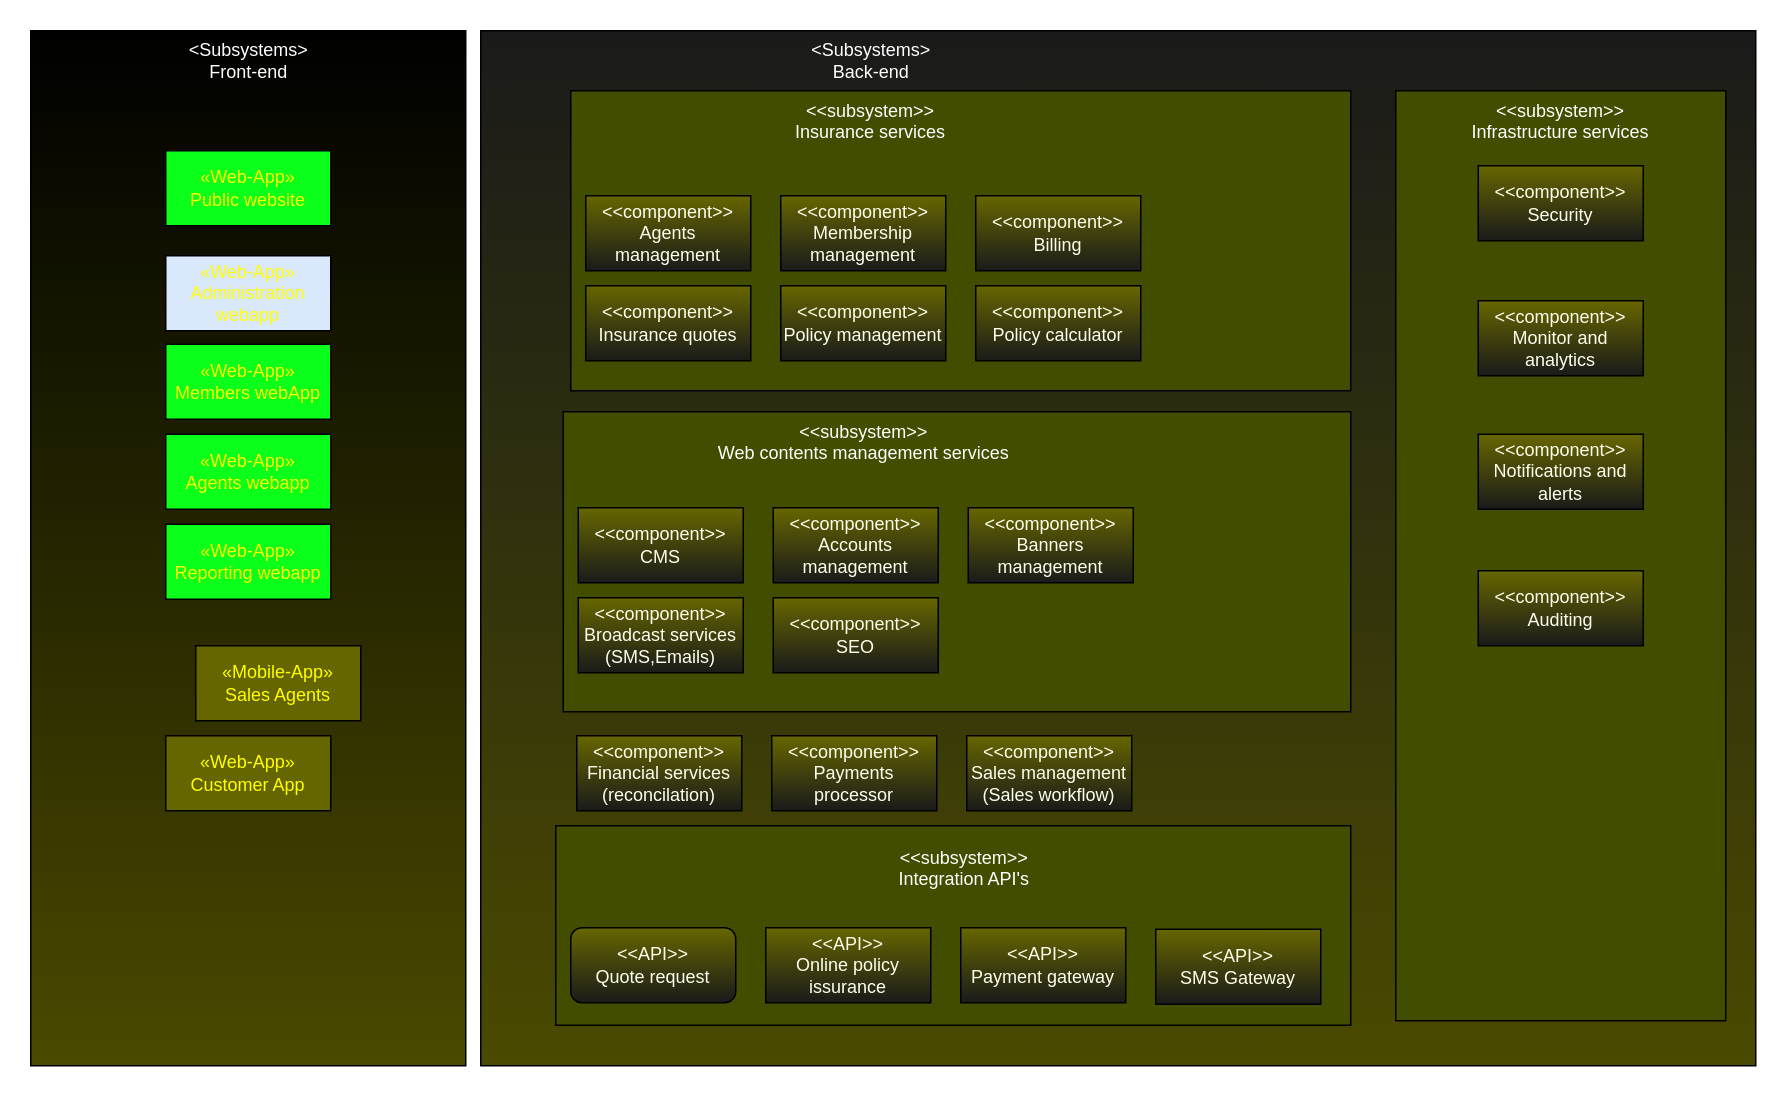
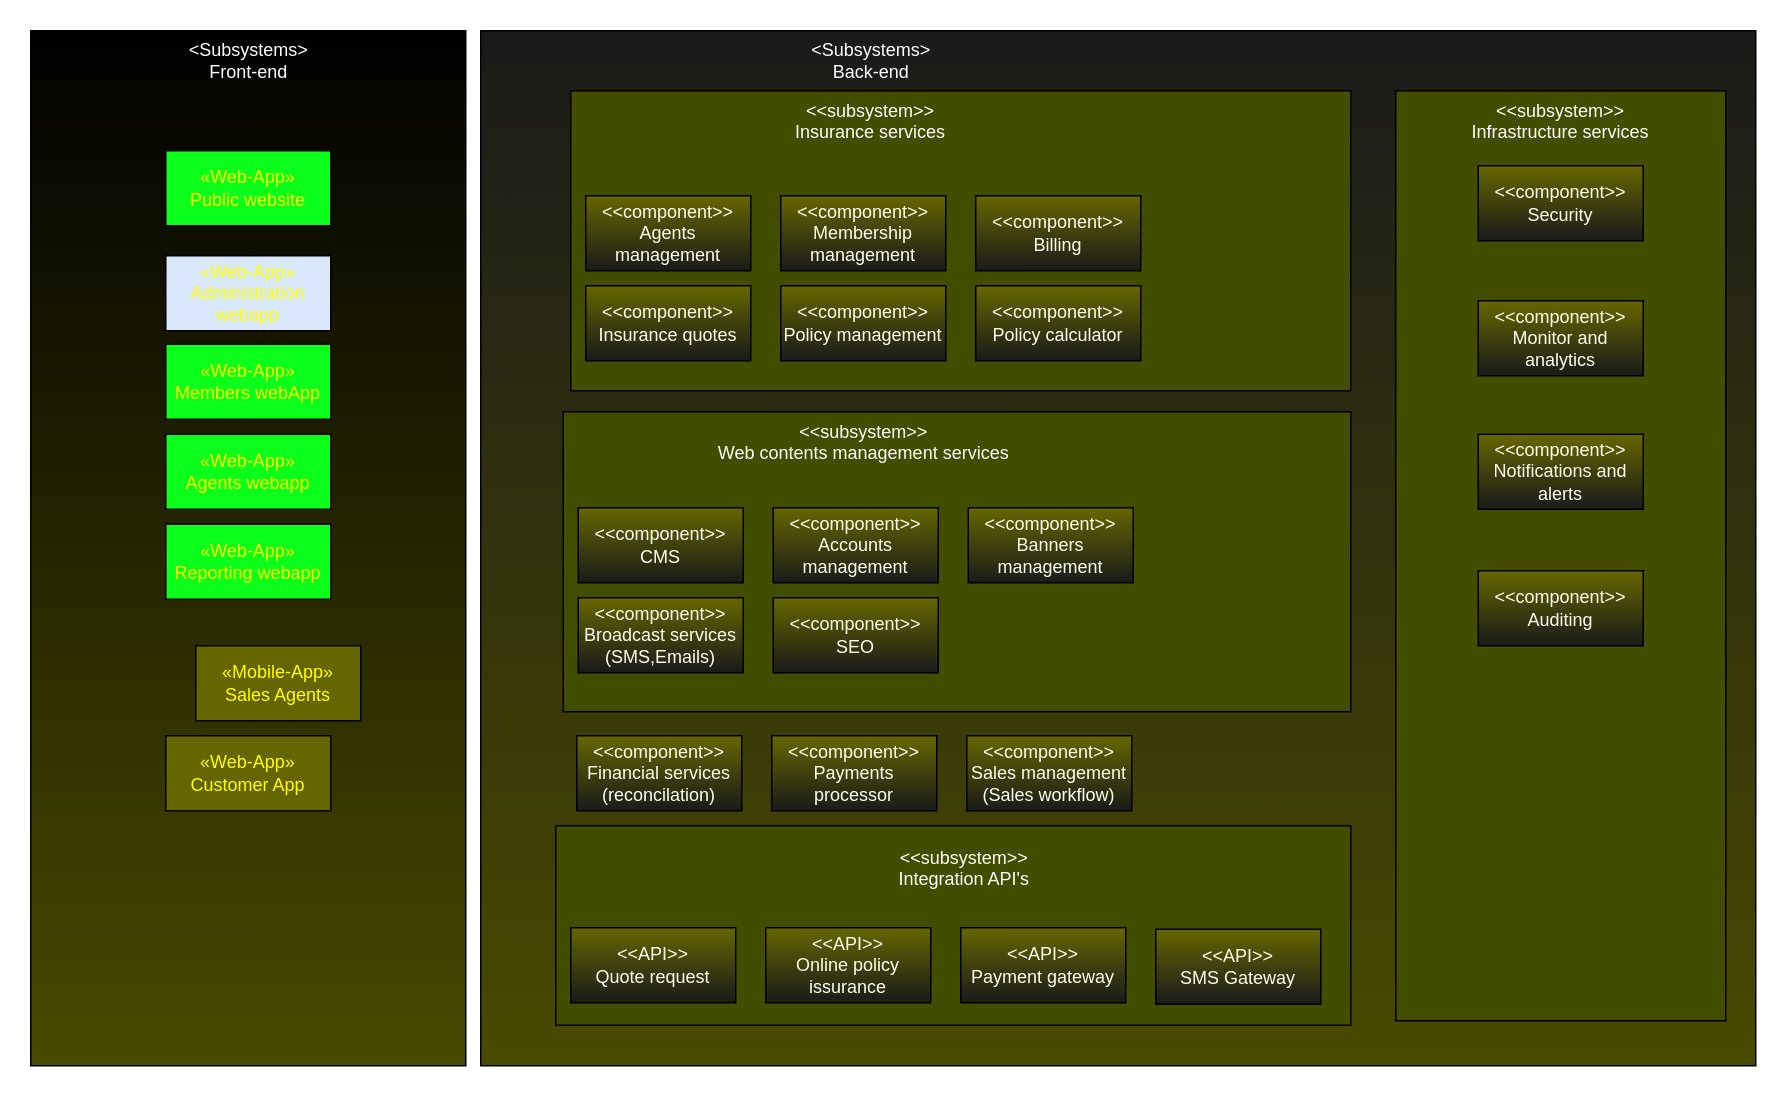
  <mxCell id="0" />
  <mxCell id="1" parent="0" />
  <mxCell id="2" value="" style="html=1;whiteSpace=wrap;gradientColor=#4A4A00;fillColor=#1A1A1A;" vertex="1" parent="1"><mxGeometry x="320" y="20" width="850" height="690" as="geometry" /></mxCell>
  <mxCell id="3" value="&lt;div&gt;&lt;font color=&quot;#ffffff&quot;&gt;&amp;lt;Subsystems&amp;gt;&lt;/font&gt;&lt;/div&gt;&lt;div&gt;&lt;font color=&quot;#ffffff&quot;&gt;Back-end&lt;br&gt;&lt;/font&gt;&lt;/div&gt;" style="text;html=1;align=center;verticalAlign=middle;resizable=0;points=[];autosize=1;strokeColor=none;fillColor=none;" vertex="1" parent="1"><mxGeometry x="530" y="20" width="100" height="40" as="geometry" /></mxCell>
  <mxCell id="4" value="" style="rounded=0;whiteSpace=wrap;html=1;fillColor=#424D00;" vertex="1" parent="1"><mxGeometry x="380" y="60" width="520" height="200" as="geometry" /></mxCell>
  <mxCell id="5" value="&lt;p style=&quot;line-height: 110%;&quot;&gt;&lt;/p&gt;&lt;br&gt;&lt;p&gt;&lt;/p&gt;" style="html=1;whiteSpace=wrap;fillColor=#000000;gradientColor=#4A4A00;" vertex="1" parent="1"><mxGeometry x="20" y="20" width="290" height="690" as="geometry" /></mxCell>
  <mxCell id="6" value="&lt;div&gt;&lt;font color=&quot;#ffff00&quot;&gt;«Web-App»&lt;/font&gt;&lt;/div&gt;&lt;font color=&quot;#ffff00&quot;&gt;Public website&lt;/font&gt;" style="html=1;whiteSpace=wrap;movable=1;resizable=1;rotatable=1;deletable=1;editable=1;locked=0;connectable=1;fillColor=#0AFF1B;" vertex="1" parent="1"><mxGeometry x="110" y="100" width="110" height="50" as="geometry" /></mxCell>
  <mxCell id="7" value="&lt;div&gt;&lt;font color=&quot;#ffff00&quot;&gt;«Web-App»&lt;/font&gt;&lt;/div&gt;&lt;div&gt;&lt;font color=&quot;#ffff00&quot;&gt;Administration webapp&lt;br&gt;&lt;/font&gt;&lt;/div&gt;" style="html=1;whiteSpace=wrap;movable=1;resizable=1;rotatable=1;deletable=1;editable=1;locked=0;connectable=1;fillColor=#dae8fc;" vertex="1" parent="1"><mxGeometry x="110" y="170" width="110" height="50" as="geometry" /></mxCell>
  <mxCell id="8" value="&lt;div&gt;&lt;font color=&quot;#ffff00&quot;&gt;«Web-App»&lt;/font&gt;&lt;/div&gt;&lt;div&gt;&lt;font color=&quot;#ffff00&quot;&gt;Members webApp&lt;br&gt;&lt;/font&gt;&lt;/div&gt;" style="html=1;whiteSpace=wrap;movable=1;resizable=1;rotatable=1;deletable=1;editable=1;locked=0;connectable=1;fillColor=#0AFF1B;" vertex="1" parent="1"><mxGeometry x="110" y="229" width="110" height="50" as="geometry" /></mxCell>
  <mxCell id="9" value="&lt;div&gt;&lt;font color=&quot;#ffff00&quot;&gt;«Web-App»&lt;/font&gt;&lt;/div&gt;&lt;div&gt;&lt;font color=&quot;#ffff00&quot;&gt;Agents webapp&lt;br&gt;&lt;/font&gt;&lt;/div&gt;" style="html=1;whiteSpace=wrap;movable=1;resizable=1;rotatable=1;deletable=1;editable=1;locked=0;connectable=1;fillColor=#0AFF1B;" vertex="1" parent="1"><mxGeometry x="110" y="289" width="110" height="50" as="geometry" /></mxCell>
  <mxCell id="10" value="&lt;div&gt;&lt;font color=&quot;#ffff00&quot;&gt;«Web-App»&lt;/font&gt;&lt;/div&gt;&lt;div&gt;&lt;font color=&quot;#ffff00&quot;&gt;Reporting webapp&lt;/font&gt;&lt;br&gt;&lt;/div&gt;" style="html=1;whiteSpace=wrap;movable=1;resizable=1;rotatable=1;deletable=1;editable=1;locked=0;connectable=1;fillColor=#0AFF1B;" vertex="1" parent="1"><mxGeometry x="110" y="349" width="110" height="50" as="geometry" /></mxCell>
  <mxCell id="11" value="&lt;div&gt;&lt;font color=&quot;#ffff00&quot;&gt;«Mobile-App»&lt;/font&gt;&lt;/div&gt;&lt;div&gt;&lt;font color=&quot;#ffff00&quot;&gt;Sales Agents&lt;br&gt;&lt;/font&gt;&lt;/div&gt;" style="html=1;whiteSpace=wrap;movable=1;resizable=1;rotatable=1;deletable=1;editable=1;locked=0;connectable=1;fillColor=#666600;" vertex="1" parent="1"><mxGeometry x="130" y="430" width="110" height="50" as="geometry" /></mxCell>
  <mxCell id="12" value="&lt;div&gt;&lt;font color=&quot;#ffff00&quot;&gt;«Web-App»&lt;/font&gt;&lt;/div&gt;&lt;div&gt;&lt;font color=&quot;#ffff00&quot;&gt;Customer App&lt;br&gt;&lt;/font&gt;&lt;/div&gt;" style="html=1;whiteSpace=wrap;movable=1;resizable=1;rotatable=1;deletable=1;editable=1;locked=0;connectable=1;fillColor=#666600;" vertex="1" parent="1"><mxGeometry x="110" y="490" width="110" height="50" as="geometry" /></mxCell>
  <mxCell id="13" value="&lt;div&gt;&lt;font color=&quot;#ffffff&quot;&gt;&amp;lt;Subsystems&amp;gt;&lt;/font&gt;&lt;/div&gt;&lt;div&gt;&lt;font color=&quot;#ffffff&quot;&gt;Front-end&lt;br&gt;&lt;/font&gt;&lt;/div&gt;" style="text;html=1;align=center;verticalAlign=middle;resizable=0;points=[];autosize=1;strokeColor=none;fillColor=none;" vertex="1" parent="1"><mxGeometry x="115" y="20" width="100" height="40" as="geometry" /></mxCell>
  <mxCell id="14" value="&lt;div align=&quot;center&quot;&gt;&lt;font color=&quot;#ffffff&quot;&gt;&amp;lt;&amp;lt;subsystem&amp;gt;&amp;gt;&lt;/font&gt;&lt;/div&gt;&lt;div align=&quot;center&quot;&gt;&lt;font color=&quot;#ffffff&quot;&gt;Insurance services&lt;br&gt;&lt;/font&gt;&lt;/div&gt;" style="text;whiteSpace=wrap;html=1;align=center;" vertex="1" parent="1"><mxGeometry x="515" y="60" width="130" height="50" as="geometry" /></mxCell>
  <mxCell id="15" value="&lt;font color=&quot;#fffff0&quot;&gt;&amp;lt;&amp;lt;component&amp;gt;&amp;gt;&lt;br&gt;Agents management&lt;br&gt;&lt;/font&gt;" style="html=1;whiteSpace=wrap;fillColor=#666600;gradientColor=#1A1A1A;" vertex="1" parent="1"><mxGeometry x="390" y="130" width="110" height="50" as="geometry" /></mxCell>
  <mxCell id="16" value="&lt;div&gt;&lt;font color=&quot;#fffff0&quot;&gt;&amp;lt;&amp;lt;component&amp;gt;&amp;gt;&lt;/font&gt;&lt;/div&gt;&lt;font color=&quot;#fffff0&quot;&gt;Membership management&lt;/font&gt;" style="html=1;whiteSpace=wrap;fillColor=#666600;gradientColor=#1A1A1A;" vertex="1" parent="1"><mxGeometry x="520" y="130" width="110" height="50" as="geometry" /></mxCell>
  <mxCell id="17" value="&lt;font color=&quot;#fffff0&quot;&gt;&amp;lt;&amp;lt;component&amp;gt;&amp;gt;&lt;br&gt;Billing&lt;br&gt;&lt;/font&gt;" style="html=1;whiteSpace=wrap;fillColor=#666600;gradientColor=#1A1A1A;" vertex="1" parent="1"><mxGeometry x="650" y="130" width="110" height="50" as="geometry" /></mxCell>
  <mxCell id="18" value="&lt;font color=&quot;#fffff0&quot;&gt;&amp;lt;&amp;lt;component&amp;gt;&amp;gt;&lt;br&gt;Insurance quotes&lt;br&gt;&lt;/font&gt;" style="html=1;whiteSpace=wrap;fillColor=#666600;gradientColor=#1A1A1A;" vertex="1" parent="1"><mxGeometry x="390" y="190" width="110" height="50" as="geometry" /></mxCell>
  <mxCell id="19" value="&lt;div&gt;&lt;font color=&quot;#fffff0&quot;&gt;&amp;lt;&amp;lt;component&amp;gt;&amp;gt;&lt;/font&gt;&lt;/div&gt;&lt;div&gt;&lt;font color=&quot;#fffff0&quot;&gt;Policy management&lt;br&gt;&lt;/font&gt;&lt;/div&gt;&lt;font color=&quot;#fffff0&quot;&gt;&lt;/font&gt;" style="html=1;whiteSpace=wrap;fillColor=#666600;gradientColor=#1A1A1A;" vertex="1" parent="1"><mxGeometry x="520" y="190" width="110" height="50" as="geometry" /></mxCell>
  <mxCell id="20" value="&lt;font color=&quot;#fffff0&quot;&gt;&amp;lt;&amp;lt;component&amp;gt;&amp;gt;&lt;br&gt;Policy calculator&lt;br&gt;&lt;/font&gt;" style="html=1;whiteSpace=wrap;fillColor=#666600;gradientColor=#1A1A1A;" vertex="1" parent="1"><mxGeometry x="650" y="190" width="110" height="50" as="geometry" /></mxCell>
  <mxCell id="21" value="" style="rounded=0;whiteSpace=wrap;html=1;fillColor=#424D00;" vertex="1" parent="1"><mxGeometry x="375" y="274" width="525" height="200" as="geometry" /></mxCell>
  <mxCell id="22" value="&lt;div align=&quot;center&quot;&gt;&lt;font color=&quot;#ffffff&quot;&gt;&amp;lt;&amp;lt;subsystem&amp;gt;&amp;gt;&lt;/font&gt;&lt;/div&gt;&lt;div align=&quot;center&quot;&gt;&lt;font color=&quot;#ffffff&quot;&gt;Web contents management services&lt;br&gt;&lt;/font&gt;&lt;/div&gt;" style="text;whiteSpace=wrap;html=1;align=center;" vertex="1" parent="1"><mxGeometry x="432.5" y="274" width="285" height="50" as="geometry" /></mxCell>
  <mxCell id="23" value="&lt;font color=&quot;#fffff0&quot;&gt;&amp;lt;&amp;lt;component&amp;gt;&amp;gt;&lt;br&gt;CMS&lt;br&gt;&lt;/font&gt;" style="html=1;whiteSpace=wrap;fillColor=#666600;gradientColor=#1A1A1A;" vertex="1" parent="1"><mxGeometry x="385" y="338" width="110" height="50" as="geometry" /></mxCell>
  <mxCell id="24" value="&lt;font color=&quot;#fffff0&quot;&gt;&amp;lt;&amp;lt;component&amp;gt;&amp;gt;&lt;br&gt;Accounts management&lt;br&gt;&lt;/font&gt;" style="html=1;whiteSpace=wrap;fillColor=#666600;gradientColor=#1A1A1A;" vertex="1" parent="1"><mxGeometry x="515" y="338" width="110" height="50" as="geometry" /></mxCell>
  <mxCell id="25" value="&lt;font color=&quot;#fffff0&quot;&gt;&amp;lt;&amp;lt;component&amp;gt;&amp;gt;&lt;br&gt;Banners management&lt;br&gt;&lt;/font&gt;" style="html=1;whiteSpace=wrap;fillColor=#666600;gradientColor=#1A1A1A;" vertex="1" parent="1"><mxGeometry x="645" y="338" width="110" height="50" as="geometry" /></mxCell>
  <mxCell id="26" value="&lt;font color=&quot;#fffff0&quot;&gt;&amp;lt;&amp;lt;component&amp;gt;&amp;gt;&lt;br&gt;&lt;/font&gt;&lt;div&gt;&lt;font color=&quot;#fffff0&quot;&gt;Broadcast services&lt;/font&gt;&lt;/div&gt;&lt;div&gt;&lt;font color=&quot;#fffff0&quot;&gt;(SMS,Emails)&lt;br&gt;&lt;/font&gt;&lt;/div&gt;" style="html=1;whiteSpace=wrap;fillColor=#666600;gradientColor=#1A1A1A;" vertex="1" parent="1"><mxGeometry x="385" y="398" width="110" height="50" as="geometry" /></mxCell>
  <mxCell id="27" value="&lt;font color=&quot;#fffff0&quot;&gt;&amp;lt;&amp;lt;component&amp;gt;&amp;gt;&lt;br&gt;SEO&lt;br&gt;&lt;/font&gt;" style="html=1;whiteSpace=wrap;fillColor=#666600;gradientColor=#1A1A1A;" vertex="1" parent="1"><mxGeometry x="515" y="398" width="110" height="50" as="geometry" /></mxCell>
  <mxCell id="28" value="" style="rounded=0;whiteSpace=wrap;html=1;fillColor=#424D00;" vertex="1" parent="1"><mxGeometry x="370" y="550" width="530" height="133" as="geometry" /></mxCell>
  <mxCell id="29" value="&lt;div&gt;&lt;font color=&quot;#fffff0&quot;&gt;&amp;lt;&amp;lt;component&amp;gt;&amp;gt;&lt;/font&gt;&lt;/div&gt;&lt;div&gt;&lt;font color=&quot;#fffff0&quot;&gt;Financial services&lt;br&gt;&lt;/font&gt;&lt;/div&gt;&lt;div&gt;&lt;font color=&quot;#fffff0&quot;&gt;(reconcilation)&lt;br&gt;&lt;/font&gt;&lt;/div&gt;&lt;font color=&quot;#fffff0&quot;&gt;&lt;/font&gt;" style="html=1;whiteSpace=wrap;fillColor=#666600;gradientColor=#1A1A1A;" vertex="1" parent="1"><mxGeometry x="384" y="490" width="110" height="50" as="geometry" /></mxCell>
  <mxCell id="30" value="&lt;font color=&quot;#fffff0&quot;&gt;&amp;lt;&amp;lt;component&amp;gt;&amp;gt;&lt;br&gt;Payments processor&lt;br&gt;&lt;/font&gt;" style="html=1;whiteSpace=wrap;fillColor=#666600;gradientColor=#1A1A1A;" vertex="1" parent="1"><mxGeometry x="514" y="490" width="110" height="50" as="geometry" /></mxCell>
  <mxCell id="31" value="&lt;font color=&quot;#fffff0&quot;&gt;&amp;lt;&amp;lt;component&amp;gt;&amp;gt;&lt;br&gt;&lt;/font&gt;&lt;div&gt;&lt;font color=&quot;#fffff0&quot;&gt;Sales management&lt;/font&gt;&lt;/div&gt;&lt;div&gt;&lt;font color=&quot;#fffff0&quot;&gt;(Sales workflow)&lt;br&gt;&lt;/font&gt;&lt;/div&gt;" style="html=1;whiteSpace=wrap;fillColor=#666600;gradientColor=#1A1A1A;" vertex="1" parent="1"><mxGeometry x="644" y="490" width="110" height="50" as="geometry" /></mxCell>
- <mxCell id="32" value="&lt;font color=&quot;#fffff0&quot;&gt;&amp;lt;&amp;lt;API&amp;gt;&amp;gt;&lt;br&gt;Quote request&lt;br&gt;&lt;/font&gt;" style="html=1;whiteSpace=wrap;fillColor=#666600;gradientColor=#1A1A1A;rounded=1;" vertex="1" parent="1"><mxGeometry x="380" y="618" width="110" height="50" as="geometry" /></mxCell>
+ <mxCell id="32" value="&lt;font color=&quot;#fffff0&quot;&gt;&amp;lt;&amp;lt;API&amp;gt;&amp;gt;&lt;br&gt;Quote request&lt;br&gt;&lt;/font&gt;" style="html=1;whiteSpace=wrap;fillColor=#666600;gradientColor=#1A1A1A;" vertex="1" parent="1"><mxGeometry x="380" y="618" width="110" height="50" as="geometry" /></mxCell>
  <mxCell id="33" value="&lt;font color=&quot;#fffff0&quot;&gt;&amp;lt;&amp;lt;API&amp;gt;&amp;gt;&lt;br&gt;Online policy issurance&lt;br&gt;&lt;/font&gt;" style="html=1;whiteSpace=wrap;fillColor=#666600;gradientColor=#1A1A1A;" vertex="1" parent="1"><mxGeometry x="510" y="618" width="110" height="50" as="geometry" /></mxCell>
  <mxCell id="34" value="&lt;font color=&quot;#fffff0&quot;&gt;&amp;lt;&amp;lt;API&amp;gt;&amp;gt;&lt;br&gt;Payment gateway&lt;br&gt;&lt;/font&gt;" style="html=1;whiteSpace=wrap;fillColor=#666600;gradientColor=#1A1A1A;" vertex="1" parent="1"><mxGeometry x="640" y="618" width="110" height="50" as="geometry" /></mxCell>
  <mxCell id="35" value="&lt;font color=&quot;#fffff0&quot;&gt;&amp;lt;&amp;lt;API&amp;gt;&amp;gt;&lt;br&gt;SMS Gateway&lt;br&gt;&lt;/font&gt;" style="html=1;whiteSpace=wrap;fillColor=#666600;gradientColor=#1A1A1A;" vertex="1" parent="1"><mxGeometry x="770" y="619" width="110" height="50" as="geometry" /></mxCell>
  <mxCell id="36" value="&lt;div align=&quot;center&quot;&gt;&lt;font color=&quot;#ffffff&quot;&gt;&amp;lt;&amp;lt;subsystem&amp;gt;&amp;gt;&lt;/font&gt;&lt;/div&gt;&lt;div align=&quot;center&quot;&gt;&lt;font color=&quot;#ffffff&quot;&gt;Integration API's&lt;br&gt;&lt;/font&gt;&lt;/div&gt;" style="text;whiteSpace=wrap;html=1;align=center;" vertex="1" parent="1"><mxGeometry x="500" y="558" width="285" height="50" as="geometry" /></mxCell>
  <mxCell id="37" value="" style="rounded=0;whiteSpace=wrap;html=1;fillColor=#424D00;" vertex="1" parent="1"><mxGeometry x="930" y="60" width="220" height="620" as="geometry" /></mxCell>
  <mxCell id="38" value="&lt;div align=&quot;center&quot;&gt;&lt;font color=&quot;#ffffff&quot;&gt;&amp;lt;&amp;lt;subsystem&amp;gt;&amp;gt;&lt;/font&gt;&lt;/div&gt;&lt;div align=&quot;center&quot;&gt;&lt;font color=&quot;#ffffff&quot;&gt;Infrastructure services&lt;br&gt;&lt;/font&gt;&lt;/div&gt;" style="text;whiteSpace=wrap;html=1;align=center;" vertex="1" parent="1"><mxGeometry x="975" y="60" width="130" height="50" as="geometry" /></mxCell>
  <mxCell id="39" value="&lt;font color=&quot;#fffff0&quot;&gt;&amp;lt;&amp;lt;component&amp;gt;&amp;gt;&lt;br&gt;Security&lt;br&gt;&lt;/font&gt;" style="html=1;whiteSpace=wrap;fillColor=#666600;gradientColor=#1A1A1A;" vertex="1" parent="1"><mxGeometry x="985" y="110" width="110" height="50" as="geometry" /></mxCell>
  <mxCell id="40" value="&lt;font color=&quot;#fffff0&quot;&gt;&amp;lt;&amp;lt;component&amp;gt;&amp;gt;&lt;br&gt;Monitor and analytics&lt;br&gt;&lt;/font&gt;" style="html=1;whiteSpace=wrap;fillColor=#666600;gradientColor=#1A1A1A;" vertex="1" parent="1"><mxGeometry x="985" y="200" width="110" height="50" as="geometry" /></mxCell>
  <mxCell id="41" value="&lt;font color=&quot;#fffff0&quot;&gt;&amp;lt;&amp;lt;component&amp;gt;&amp;gt;&lt;br&gt;Notifications and alerts&lt;br&gt;&lt;/font&gt;" style="html=1;whiteSpace=wrap;fillColor=#666600;gradientColor=#1A1A1A;" vertex="1" parent="1"><mxGeometry x="985" y="289" width="110" height="50" as="geometry" /></mxCell>
  <mxCell id="42" value="&lt;font color=&quot;#fffff0&quot;&gt;&amp;lt;&amp;lt;component&amp;gt;&amp;gt;&lt;br&gt;Auditing&lt;br&gt;&lt;/font&gt;" style="html=1;whiteSpace=wrap;fillColor=#666600;gradientColor=#1A1A1A;" vertex="1" parent="1"><mxGeometry x="985" y="380" width="110" height="50" as="geometry" /></mxCell>
